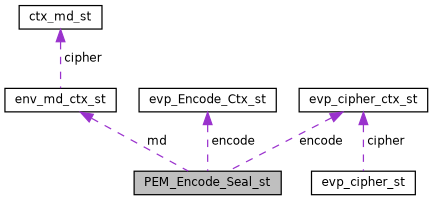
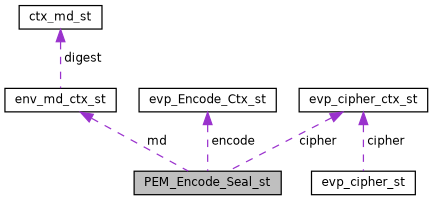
  digraph {
    node [color=black fillcolor=white fontname=Helvetica fontsize=10 shape=record style=filled]
    edge [color=darkorchid3 dir=back fontname=Helvetica fontsize=10 labelfontname=Helvetica labelfontsize=10 style=dashed]
    n1 [fillcolor=grey75 fontcolor=black height=0.2 label=PEM_Encode_Seal_st width=0.4]
    n2 [height=0.2 label=env_md_ctx_st width=0.4]
    n3 [height=0.2 label=ctx_md_st width=0.4]
    n4 [height=0.2 label=evp_Encode_Ctx_st width=0.4]
    n5 [height=0.2 label=evp_cipher_ctx_st width=0.4]
    n6 [height=0.2 label=evp_cipher_st width=0.4]
    n2 -> n1 [label=" md"]
-   n3 -> n2 [label=" cipher"]
+   n3 -> n2 [label=" digest"]
    n4 -> n1 [label=" encode"]
-   n5 -> n1 [label=" encode"]
+   n5 -> n1 [label=" cipher"]
    n5 -> n6 [label=" cipher"]
  }
